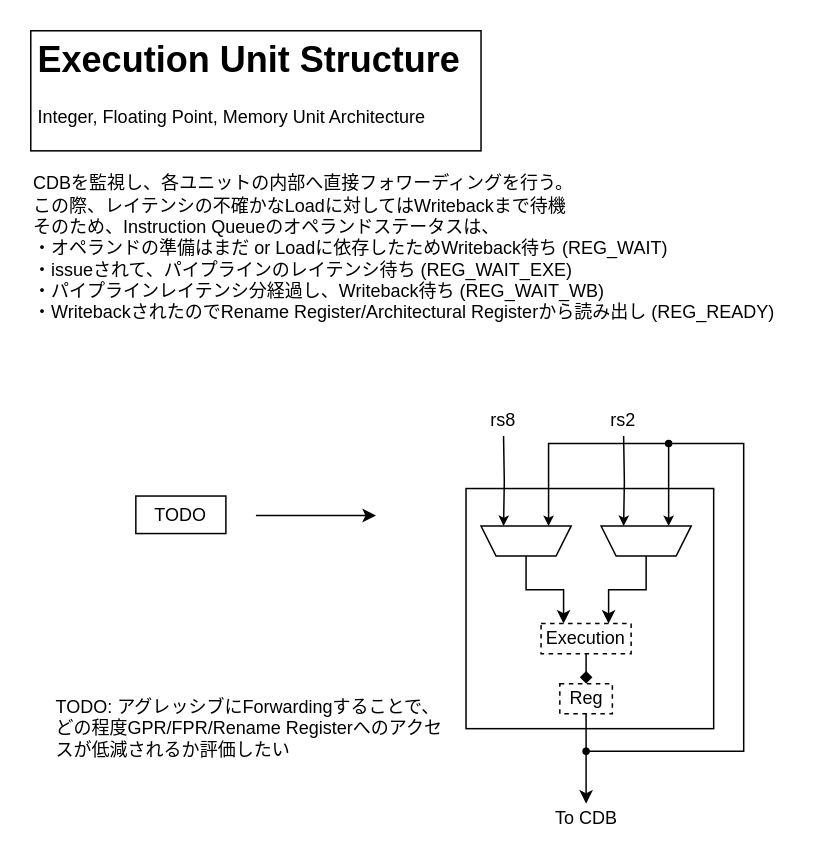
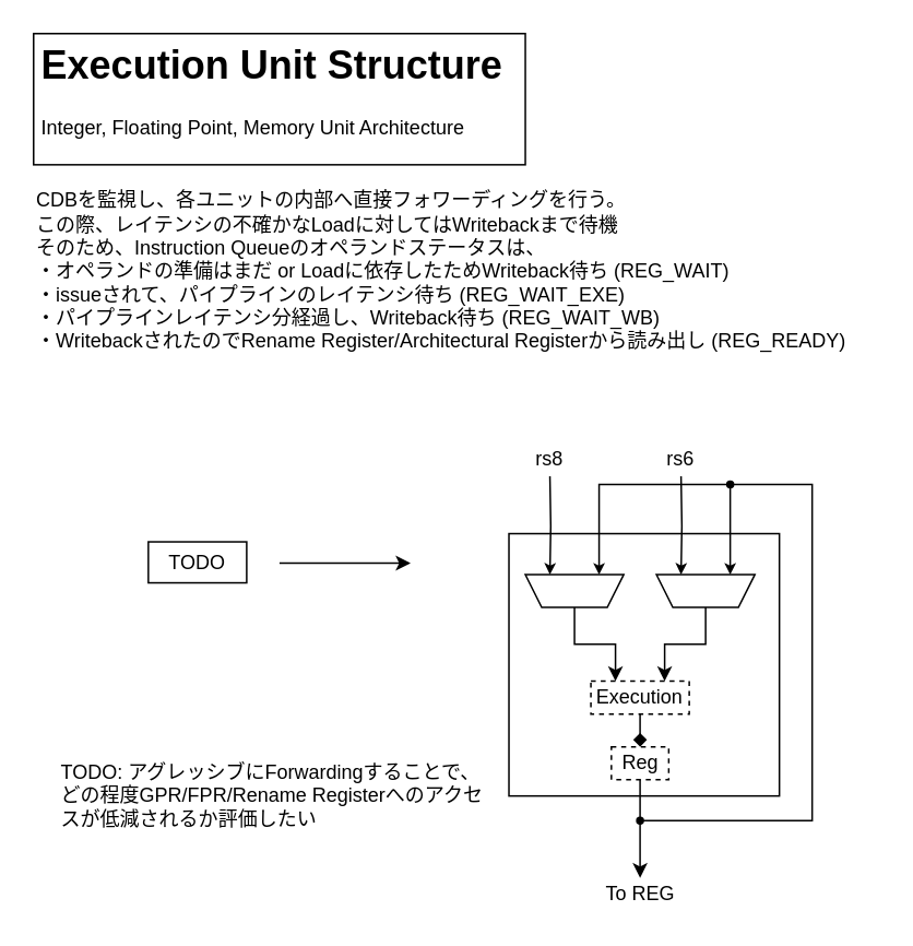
  <mxCell id="0" />
  <mxCell id="1" parent="0" />
  <mxCell id="2" value="&lt;h1&gt;Execution Unit Structure&lt;br&gt;&lt;/h1&gt;&lt;p&gt;Integer, Floating Point, Memory Unit Architecture&lt;br&gt;&lt;/p&gt;" style="text;html=1;spacing=5;spacingTop=-20;whiteSpace=wrap;overflow=hidden;rounded=0;strokeColor=#000000;" parent="1" vertex="1"><mxGeometry x="20" y="20" width="300" height="80" as="geometry" /></mxCell>
  <mxCell id="3" value="&lt;div align=&quot;left&quot;&gt;CDBを監視し、&lt;span&gt;各ユニットの内部へ直接フォワーディングを行う。&lt;/span&gt;&lt;/div&gt;&lt;div align=&quot;left&quot;&gt;&lt;span&gt;この際、レイテンシの不確かなLoadに対してはWritebackまで待機&lt;/span&gt;&lt;/div&gt;&lt;div align=&quot;left&quot;&gt;そのため、Instruction Queueのオペランドステータスは、&lt;/div&gt;&lt;div align=&quot;left&quot;&gt;・オペランドの準備はまだ or Loadに依存したためWriteback待ち (REG_WAIT)&lt;/div&gt;&lt;div align=&quot;left&quot;&gt;・issueされて、パイプラインのレイテンシ待ち (REG_WAIT_EXE)&lt;/div&gt;&lt;div align=&quot;left&quot;&gt;・パイプラインレイテンシ分経過し、Writeback待ち (REG_WAIT_WB)&lt;br&gt;&lt;/div&gt;&lt;div align=&quot;left&quot;&gt;・WritebackされたのでRename Register/Architectural Registerから読み出し (REG_READY)&lt;/div&gt;" style="text;html=1;strokeColor=none;fillColor=none;align=left;verticalAlign=middle;whiteSpace=wrap;rounded=0;" parent="1" vertex="1"><mxGeometry x="20" y="105" width="515" height="120" as="geometry" /></mxCell>
  <mxCell id="4" style="rounded=0;orthogonalLoop=1;jettySize=auto;html=1;" parent="1" edge="1"><mxGeometry relative="1" as="geometry"><mxPoint x="250" y="343" as="targetPoint" /><mxPoint x="170" y="343" as="sourcePoint" /></mxGeometry></mxCell>
  <mxCell id="5" value="TODO" style="rounded=0;whiteSpace=wrap;html=1;" parent="1" vertex="1"><mxGeometry x="90" y="330" width="60" height="25" as="geometry" /></mxCell>
  <mxCell id="6" style="edgeStyle=orthogonalEdgeStyle;rounded=0;orthogonalLoop=1;jettySize=auto;html=1;exitX=0.5;exitY=1;exitDx=0;exitDy=0;entryX=0.5;entryY=0;entryDx=0;entryDy=0;endArrow=diamond;" edge="1" parent="1" source="7" target="22"><mxGeometry relative="1" as="geometry" /></mxCell>
  <mxCell id="7" value="Execution" style="rounded=0;whiteSpace=wrap;html=1;strokeColor=#000000;fillColor=none;dashed=1;" parent="1" vertex="1"><mxGeometry x="360" y="415" width="60" height="20" as="geometry" /></mxCell>
  <mxCell id="8" style="edgeStyle=orthogonalEdgeStyle;rounded=0;orthogonalLoop=1;jettySize=auto;html=1;exitX=0.75;exitY=1;exitDx=0;exitDy=0;entryX=0.75;entryY=1;entryDx=0;entryDy=0;endSize=4;" parent="1" target="11" edge="1"><mxGeometry relative="1" as="geometry"><mxPoint x="335" y="290" as="sourcePoint" /></mxGeometry></mxCell>
  <mxCell id="9" style="edgeStyle=orthogonalEdgeStyle;rounded=0;orthogonalLoop=1;jettySize=auto;html=1;startArrow=oval;startFill=1;startSize=4;endSize=4;entryX=0.25;entryY=1;entryDx=0;entryDy=0;" parent="1" target="11" edge="1"><mxGeometry relative="1" as="geometry"><mxPoint x="445" y="295" as="sourcePoint" /><Array as="points"><mxPoint x="445" y="295" /><mxPoint x="365" y="295" /></Array></mxGeometry></mxCell>
  <mxCell id="10" style="edgeStyle=orthogonalEdgeStyle;rounded=0;orthogonalLoop=1;jettySize=auto;html=1;exitX=0.5;exitY=0;exitDx=0;exitDy=0;entryX=0.25;entryY=0;entryDx=0;entryDy=0;" edge="1" parent="1" source="11" target="7"><mxGeometry relative="1" as="geometry" /></mxCell>
  <mxCell id="11" value="" style="shape=trapezoid;perimeter=trapezoidPerimeter;whiteSpace=wrap;html=1;fixedSize=1;strokeColor=#000000;fillColor=none;rotation=-180;size=10;" parent="1" vertex="1"><mxGeometry x="320" y="350" width="60" height="20" as="geometry" /></mxCell>
  <mxCell id="12" style="edgeStyle=orthogonalEdgeStyle;rounded=0;orthogonalLoop=1;jettySize=auto;html=1;exitX=0.75;exitY=1;exitDx=0;exitDy=0;entryX=0.75;entryY=1;entryDx=0;entryDy=0;endSize=4;" parent="1" target="15" edge="1"><mxGeometry relative="1" as="geometry"><mxPoint x="415" y="290" as="sourcePoint" /></mxGeometry></mxCell>
  <mxCell id="13" style="edgeStyle=orthogonalEdgeStyle;rounded=0;orthogonalLoop=1;jettySize=auto;html=1;entryX=0.25;entryY=1;entryDx=0;entryDy=0;startArrow=oval;startFill=1;endSize=4;startSize=4;" parent="1" target="15" edge="1"><mxGeometry relative="1" as="geometry"><mxPoint x="390" y="500" as="sourcePoint" /><Array as="points"><mxPoint x="495" y="500" /><mxPoint x="495" y="295" /><mxPoint x="445" y="295" /></Array></mxGeometry></mxCell>
  <mxCell id="14" style="edgeStyle=orthogonalEdgeStyle;rounded=0;orthogonalLoop=1;jettySize=auto;html=1;exitX=0.5;exitY=0;exitDx=0;exitDy=0;entryX=0.75;entryY=0;entryDx=0;entryDy=0;" edge="1" parent="1" source="15" target="7"><mxGeometry relative="1" as="geometry" /></mxCell>
  <mxCell id="15" value="" style="shape=trapezoid;perimeter=trapezoidPerimeter;whiteSpace=wrap;html=1;fixedSize=1;strokeColor=#000000;fillColor=none;rotation=-180;size=10;" parent="1" vertex="1"><mxGeometry x="400" y="350" width="60" height="20" as="geometry" /></mxCell>
  <mxCell id="16" value="" style="rounded=0;whiteSpace=wrap;html=1;strokeColor=#000000;fillColor=none;" parent="1" vertex="1"><mxGeometry x="310" y="325" width="165" height="160" as="geometry" /></mxCell>
  <mxCell id="17" value="rs8" style="text;html=1;strokeColor=none;fillColor=none;align=center;verticalAlign=middle;whiteSpace=wrap;rounded=0;" parent="1" vertex="1"><mxGeometry x="315" y="270" width="40" height="20" as="geometry" /></mxCell>
- <mxCell id="18" value="rs2" style="text;html=1;strokeColor=none;fillColor=none;align=center;verticalAlign=middle;whiteSpace=wrap;rounded=0;" parent="1" vertex="1"><mxGeometry x="395" y="270" width="40" height="20" as="geometry" /></mxCell>
- <mxCell id="19" value="To CDB" style="text;html=1;strokeColor=none;fillColor=none;align=center;verticalAlign=middle;whiteSpace=wrap;rounded=0;" parent="1" vertex="1"><mxGeometry x="357.5" y="535" width="65" height="20" as="geometry" /></mxCell>
+ <mxCell id="18" value="rs6" style="text;html=1;strokeColor=none;fillColor=none;align=center;verticalAlign=middle;whiteSpace=wrap;rounded=0;" parent="1" vertex="1"><mxGeometry x="395" y="270" width="40" height="20" as="geometry" /></mxCell>
+ <mxCell id="19" value="To REG" style="text;html=1;strokeColor=none;fillColor=none;align=center;verticalAlign=middle;whiteSpace=wrap;rounded=0;" parent="1" vertex="1"><mxGeometry x="357.5" y="535" width="65" height="20" as="geometry" /></mxCell>
  <mxCell id="20" value="TODO: アグレッシブにForwardingすることで、どの程度GPR/FPR/Rename Registerへのアクセスが低減されるか評価したい" style="text;html=1;strokeColor=none;fillColor=none;align=left;verticalAlign=middle;whiteSpace=wrap;rounded=0;" parent="1" vertex="1"><mxGeometry x="35" y="450" width="260" height="70" as="geometry" /></mxCell>
  <mxCell id="21" style="edgeStyle=orthogonalEdgeStyle;rounded=0;orthogonalLoop=1;jettySize=auto;html=1;exitX=0.5;exitY=1;exitDx=0;exitDy=0;" edge="1" parent="1" source="22"><mxGeometry relative="1" as="geometry"><mxPoint x="390" y="535" as="targetPoint" /></mxGeometry></mxCell>
  <mxCell id="22" value="Reg" style="rounded=0;whiteSpace=wrap;html=1;strokeColor=#000000;fillColor=none;dashed=1;" vertex="1" parent="1"><mxGeometry x="372.5" y="455" width="35" height="20" as="geometry" /></mxCell>
